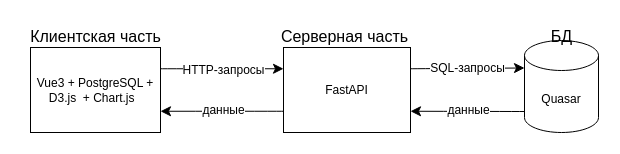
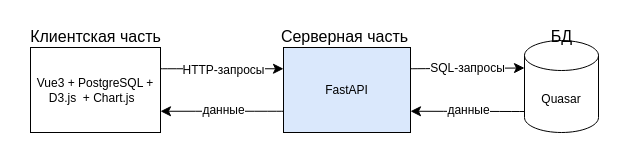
  <mxCell id="0" />
  <mxCell id="1" parent="0" />
  <mxCell id="2" style="edgeStyle=none;curved=1;rounded=0;orthogonalLoop=1;jettySize=auto;html=1;fontSize=12;startSize=8;endSize=8;exitX=1;exitY=0.25;exitDx=0;exitDy=0;entryX=0;entryY=0.25;entryDx=0;entryDy=0;" edge="1" parent="1" source="4" target="7"><mxGeometry relative="1" as="geometry"><mxPoint x="186" y="68" as="sourcePoint" /><mxPoint x="283" y="68" as="targetPoint" /></mxGeometry></mxCell>
  <mxCell id="3" value="HTTP-запросы" style="edgeLabel;html=1;align=center;verticalAlign=middle;resizable=0;points=[];fontSize=12;" vertex="1" connectable="0" parent="2"><mxGeometry x="-0.175" y="-1" relative="1" as="geometry"><mxPoint x="11" as="offset" /></mxGeometry></mxCell>
  <mxCell id="4" value="&lt;div&gt;Vue3 + PostgreSQL + D3.js&amp;nbsp;&amp;nbsp;&lt;span style=&quot;background-color: initial;&quot;&gt;+ Chart.js&amp;nbsp;&amp;nbsp;&lt;/span&gt;&lt;/div&gt;" style="rounded=0;whiteSpace=wrap;html=1;" vertex="1" parent="1"><mxGeometry x="30" width="130" height="85" as="geometry" y="47" /></mxCell>
  <mxCell id="5" style="edgeStyle=none;curved=1;rounded=0;orthogonalLoop=1;jettySize=auto;html=1;entryX=1;entryY=0.75;entryDx=0;entryDy=0;fontSize=12;startSize=8;endSize=8;exitX=0;exitY=0.75;exitDx=0;exitDy=0;" edge="1" parent="1" source="7" target="4"><mxGeometry relative="1" as="geometry" /></mxCell>
  <mxCell id="6" value="данные" style="edgeLabel;html=1;align=center;verticalAlign=middle;resizable=0;points=[];fontSize=12;" vertex="1" connectable="0" parent="5"><mxGeometry x="0.154" y="-1" relative="1" as="geometry"><mxPoint x="10" as="offset" /></mxGeometry></mxCell>
- <mxCell id="7" value="FastAPI" style="rounded=0;whiteSpace=wrap;html=1;" vertex="1" parent="1"><mxGeometry x="283" width="127" height="85" as="geometry" y="47" /></mxCell>
+ <mxCell id="7" value="FastAPI" style="rounded=0;whiteSpace=wrap;html=1;fillColor=#dae8fc;" vertex="1" parent="1"><mxGeometry x="283" width="127" height="85" as="geometry" y="47" /></mxCell>
  <mxCell id="8" style="edgeStyle=none;curved=1;rounded=0;orthogonalLoop=1;jettySize=auto;html=1;entryX=1;entryY=0.75;entryDx=0;entryDy=0;fontSize=12;startSize=8;endSize=8;exitX=0.027;exitY=0.772;exitDx=0;exitDy=0;exitPerimeter=0;" edge="1" parent="1" source="10" target="7"><mxGeometry relative="1" as="geometry" /></mxCell>
  <mxCell id="9" value="данные" style="edgeLabel;html=1;align=center;verticalAlign=middle;resizable=0;points=[];fontSize=12;" vertex="1" connectable="0" parent="8"><mxGeometry x="-0.19" y="-3" relative="1" as="geometry"><mxPoint x="-12" y="2" as="offset" /></mxGeometry></mxCell>
  <mxCell id="10" value="Quasar" style="shape=cylinder3;whiteSpace=wrap;html=1;boundedLbl=1;backgroundOutline=1;size=15;" vertex="1" parent="1"><mxGeometry x="524" y="40" width="74" height="92" as="geometry" /></mxCell>
  <mxCell id="11" value="Клиентская часть" style="text;html=1;align=center;verticalAlign=middle;resizable=0;points=[];autosize=1;strokeColor=none;fillColor=none;fontSize=16;" vertex="1" parent="1"><mxGeometry x="20.5" y="20.5" width="149" height="31" as="geometry" /></mxCell>
  <mxCell id="12" value="Серверная часть" style="text;html=1;align=center;verticalAlign=middle;resizable=0;points=[];autosize=1;strokeColor=none;fillColor=none;fontSize=16;" vertex="1" parent="1"><mxGeometry x="271" y="20.5" width="145" height="31" as="geometry" /></mxCell>
  <mxCell id="13" value="БД" style="text;html=1;align=center;verticalAlign=middle;resizable=0;points=[];autosize=1;strokeColor=none;fillColor=none;fontSize=16;" vertex="1" parent="1"><mxGeometry x="541.5" y="20.5" width="39" height="31" as="geometry" /></mxCell>
  <mxCell id="14" style="edgeStyle=none;curved=1;rounded=0;orthogonalLoop=1;jettySize=auto;html=1;entryX=0;entryY=0;entryDx=0;entryDy=27.5;entryPerimeter=0;fontSize=12;startSize=8;endSize=8;exitX=1;exitY=0.25;exitDx=0;exitDy=0;" edge="1" parent="1" source="7" target="10"><mxGeometry relative="1" as="geometry" /></mxCell>
  <mxCell id="15" value="SQL-запросы" style="edgeLabel;html=1;align=center;verticalAlign=middle;resizable=0;points=[];fontSize=12;" vertex="1" connectable="0" parent="14"><mxGeometry x="-0.035" relative="1" as="geometry"><mxPoint x="2" as="offset" /></mxGeometry></mxCell>
